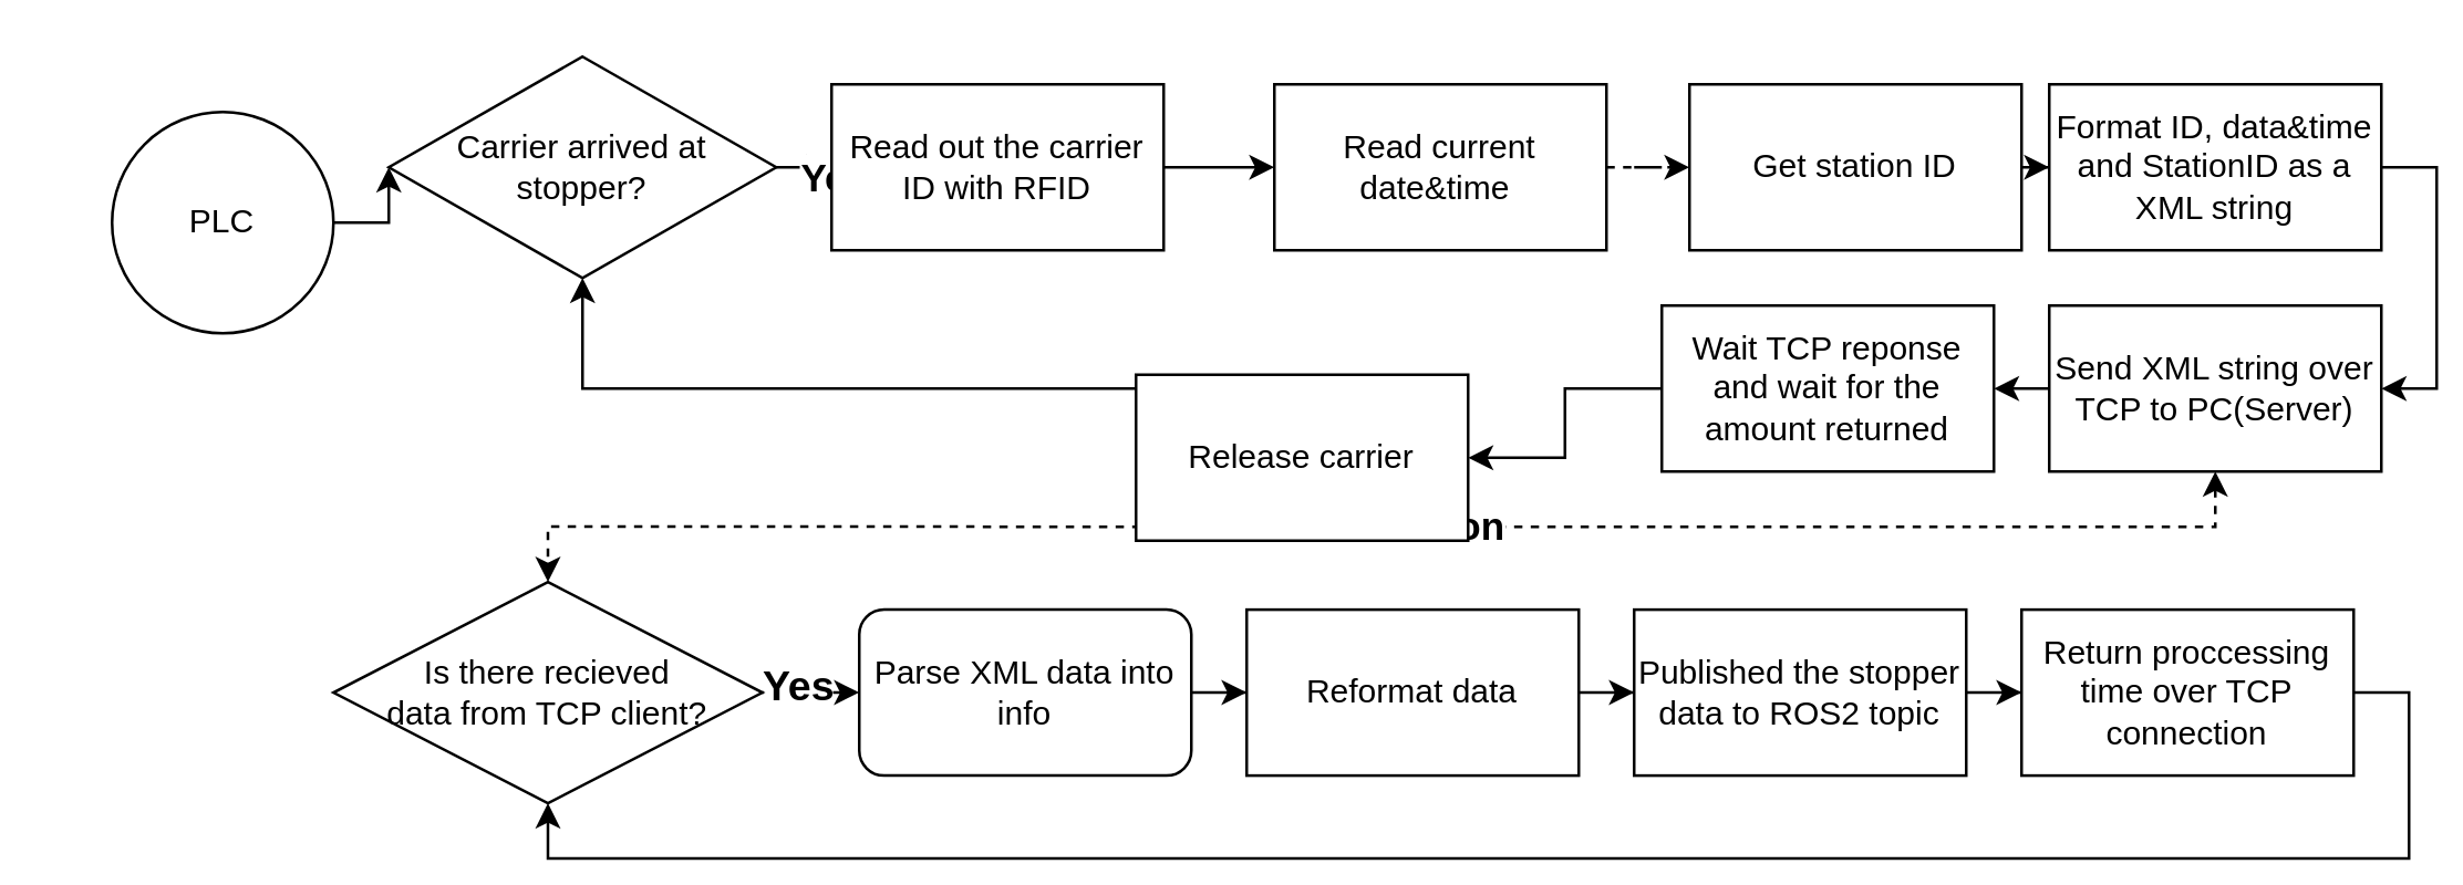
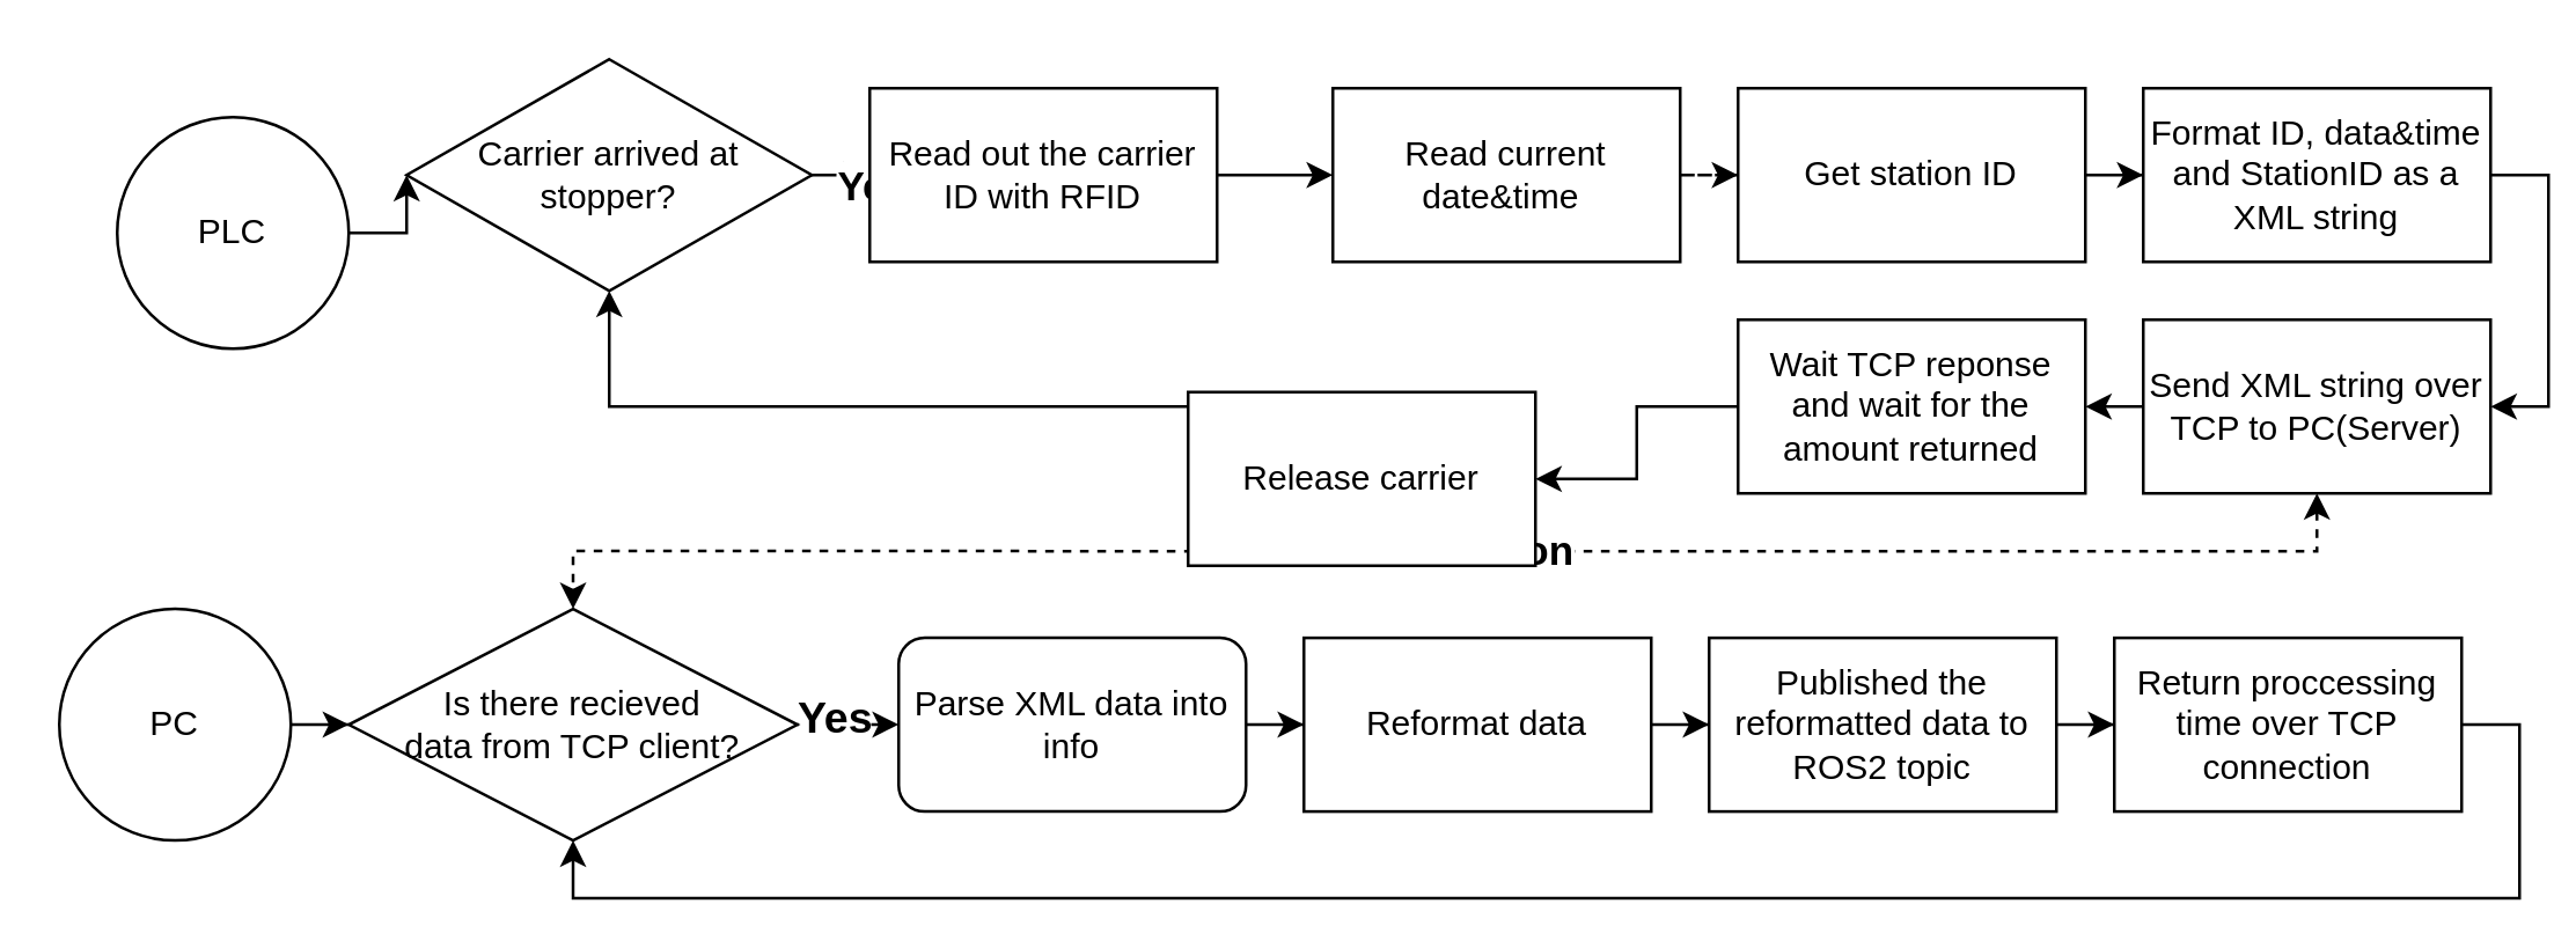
  <mxCell id="0" />
  <mxCell id="1" parent="0" />
  <mxCell id="2" value="" style="edgeStyle=orthogonalEdgeStyle;rounded=0;orthogonalLoop=1;jettySize=auto;html=1;" edge="1" parent="1" source="3" target="6"><mxGeometry relative="1" as="geometry" /></mxCell>
  <mxCell id="3" value="PLC" style="ellipse;whiteSpace=wrap;html=1;aspect=fixed;" vertex="1" parent="1"><mxGeometry x="40" y="40" width="80" height="80" as="geometry" /></mxCell>
  <mxCell id="4" value="" style="edgeStyle=orthogonalEdgeStyle;rounded=0;orthogonalLoop=1;jettySize=auto;html=1;" edge="1" parent="1" source="6" target="8"><mxGeometry relative="1" as="geometry" /></mxCell>
  <mxCell id="5" value="&lt;font style=&quot;font-size: 14px;&quot;&gt;&lt;b&gt;Yes&lt;/b&gt;&lt;/font&gt;" style="edgeLabel;html=1;align=center;verticalAlign=middle;resizable=0;points=[];" vertex="1" connectable="0" parent="4"><mxGeometry x="-0.35" y="3" relative="1" as="geometry"><mxPoint as="offset" /></mxGeometry></mxCell>
  <mxCell id="6" value="Carrier arrived at stopper?" style="rhombus;whiteSpace=wrap;html=1;" vertex="1" parent="1"><mxGeometry x="140" y="20" width="140" height="80" as="geometry" /></mxCell>
  <mxCell id="7" value="" style="edgeStyle=orthogonalEdgeStyle;rounded=0;orthogonalLoop=1;jettySize=auto;html=1;" edge="1" parent="1" source="8" target="10"><mxGeometry relative="1" as="geometry" /></mxCell>
  <mxCell id="8" value="Read out the carrier ID with RFID" style="whiteSpace=wrap;html=1;" vertex="1" parent="1"><mxGeometry x="300" y="30" width="120" height="60" as="geometry" /></mxCell>
  <mxCell id="9" value="" style="edgeStyle=orthogonalEdgeStyle;rounded=0;orthogonalLoop=1;jettySize=auto;html=1;dashed=1;" edge="1" parent="1" source="10" target="12"><mxGeometry relative="1" as="geometry" /></mxCell>
  <mxCell id="10" value="Read current date&amp;amp;time&amp;nbsp;" style="whiteSpace=wrap;html=1;" vertex="1" parent="1"><mxGeometry x="460" y="30" width="120" height="60" as="geometry" /></mxCell>
  <mxCell id="11" value="" style="edgeStyle=orthogonalEdgeStyle;rounded=0;orthogonalLoop=1;jettySize=auto;html=1;" edge="1" parent="1" source="12" target="14"><mxGeometry relative="1" as="geometry" /></mxCell>
- <mxCell id="12" value="Get station ID" style="whiteSpace=wrap;html=1;" vertex="1" parent="1"><mxGeometry x="610" y="30" width="120" height="60" as="geometry" /></mxCell>
+ <mxCell id="12" value="Get station ID" style="whiteSpace=wrap;html=1;" vertex="1" parent="1"><mxGeometry x="600" y="30" width="120" height="60" as="geometry" /></mxCell>
  <mxCell id="13" style="edgeStyle=orthogonalEdgeStyle;rounded=0;orthogonalLoop=1;jettySize=auto;html=1;exitX=1;exitY=0.5;exitDx=0;exitDy=0;entryX=1;entryY=0.5;entryDx=0;entryDy=0;" edge="1" parent="1" source="14" target="18"><mxGeometry relative="1" as="geometry" /></mxCell>
  <mxCell id="14" value="Format ID, data&amp;amp;time and StationID as a XML string" style="whiteSpace=wrap;html=1;" vertex="1" parent="1"><mxGeometry x="740" y="30" width="120" height="60" as="geometry" /></mxCell>
  <mxCell id="15" style="edgeStyle=orthogonalEdgeStyle;rounded=0;orthogonalLoop=1;jettySize=auto;html=1;exitX=0;exitY=0.5;exitDx=0;exitDy=0;entryX=1;entryY=0.5;entryDx=0;entryDy=0;" edge="1" parent="1" source="18" target="35"><mxGeometry relative="1" as="geometry" /></mxCell>
  <mxCell id="16" style="edgeStyle=orthogonalEdgeStyle;rounded=0;orthogonalLoop=1;jettySize=auto;html=1;exitX=0.5;exitY=1;exitDx=0;exitDy=0;entryX=0.5;entryY=0;entryDx=0;entryDy=0;dashed=1;startArrow=classic;startFill=1;" edge="1" parent="1" source="18" target="25"><mxGeometry relative="1" as="geometry" /></mxCell>
  <mxCell id="17" value="&lt;b&gt;&lt;font style=&quot;font-size: 14px;&quot;&gt;TCP connection&lt;/font&gt;&lt;/b&gt;" style="edgeLabel;html=1;align=center;verticalAlign=middle;resizable=0;points=[];" vertex="1" connectable="0" parent="16"><mxGeometry x="0.15" y="2" relative="1" as="geometry"><mxPoint x="39" y="-2" as="offset" /></mxGeometry></mxCell>
  <mxCell id="18" value="Send XML string over TCP to PC(Server)" style="whiteSpace=wrap;html=1;" vertex="1" parent="1"><mxGeometry x="740" y="110" width="120" height="60" as="geometry" /></mxCell>
  <mxCell id="19" style="edgeStyle=orthogonalEdgeStyle;rounded=0;orthogonalLoop=1;jettySize=auto;html=1;exitX=0;exitY=0.5;exitDx=0;exitDy=0;entryX=0.5;entryY=1;entryDx=0;entryDy=0;" edge="1" parent="1" source="20" target="6"><mxGeometry relative="1" as="geometry"><mxPoint x="120" y="120" as="targetPoint" /><Array as="points"><mxPoint x="210" y="140" /></Array></mxGeometry></mxCell>
  <mxCell id="20" value="Release carrier" style="whiteSpace=wrap;html=1;" vertex="1" parent="1"><mxGeometry x="410" y="135" width="120" height="60" as="geometry" /></mxCell>
+ <mxCell id="21" value="" style="edgeStyle=orthogonalEdgeStyle;rounded=0;orthogonalLoop=1;jettySize=auto;html=1;" edge="1" parent="1" source="22" target="25"><mxGeometry relative="1" as="geometry" /></mxCell>
+ <mxCell id="22" value="PC" style="ellipse;whiteSpace=wrap;html=1;aspect=fixed;" vertex="1" parent="1"><mxGeometry x="20" y="209.94" width="80" height="80" as="geometry" /></mxCell>
  <mxCell id="23" value="" style="edgeStyle=orthogonalEdgeStyle;rounded=0;orthogonalLoop=1;jettySize=auto;html=1;" edge="1" parent="1" source="25" target="27"><mxGeometry relative="1" as="geometry" /></mxCell>
  <mxCell id="24" value="&lt;font style=&quot;font-size: 15px;&quot;&gt;&lt;b&gt;Yes&lt;/b&gt;&lt;/font&gt;" style="edgeLabel;html=1;align=center;verticalAlign=middle;resizable=0;points=[];" vertex="1" connectable="0" parent="23"><mxGeometry x="-0.42" y="3" relative="1" as="geometry"><mxPoint as="offset" /></mxGeometry></mxCell>
  <mxCell id="25" value="Is there recieved &lt;br&gt;data from TCP client?" style="rhombus;whiteSpace=wrap;html=1;" vertex="1" parent="1"><mxGeometry x="120" y="209.94" width="155" height="80" as="geometry" /></mxCell>
  <mxCell id="26" value="" style="edgeStyle=orthogonalEdgeStyle;rounded=0;orthogonalLoop=1;jettySize=auto;html=1;" edge="1" parent="1" source="27" target="29"><mxGeometry relative="1" as="geometry" /></mxCell>
  <mxCell id="27" value="Parse XML data into info" style="whiteSpace=wrap;html=1;rounded=1;" vertex="1" parent="1"><mxGeometry x="310" y="219.94" width="120" height="60" as="geometry" /></mxCell>
  <mxCell id="28" value="" style="edgeStyle=orthogonalEdgeStyle;rounded=0;orthogonalLoop=1;jettySize=auto;html=1;" edge="1" parent="1" source="29" target="31"><mxGeometry relative="1" as="geometry" /></mxCell>
  <mxCell id="29" value="Reformat data" style="whiteSpace=wrap;html=1;" vertex="1" parent="1"><mxGeometry x="450" y="219.94" width="120" height="60" as="geometry" /></mxCell>
  <mxCell id="30" value="" style="edgeStyle=orthogonalEdgeStyle;rounded=0;orthogonalLoop=1;jettySize=auto;html=1;" edge="1" parent="1" source="31" target="33"><mxGeometry relative="1" as="geometry" /></mxCell>
- <mxCell id="31" value="Published the stopper data to ROS2 topic" style="whiteSpace=wrap;html=1;" vertex="1" parent="1"><mxGeometry x="590" y="219.94" width="120" height="60" as="geometry" /></mxCell>
+ <mxCell id="31" value="Published the reformatted data to ROS2 topic" style="whiteSpace=wrap;html=1;" vertex="1" parent="1"><mxGeometry x="590" y="219.94" width="120" height="60" as="geometry" /></mxCell>
  <mxCell id="32" style="edgeStyle=orthogonalEdgeStyle;rounded=0;orthogonalLoop=1;jettySize=auto;html=1;exitX=1;exitY=0.5;exitDx=0;exitDy=0;entryX=0.5;entryY=1;entryDx=0;entryDy=0;" edge="1" parent="1" source="33" target="25"><mxGeometry relative="1" as="geometry" /></mxCell>
  <mxCell id="33" value="Return proccessing time over TCP connection" style="whiteSpace=wrap;html=1;" vertex="1" parent="1"><mxGeometry x="730" y="219.94" width="120" height="60" as="geometry" /></mxCell>
  <mxCell id="34" style="edgeStyle=orthogonalEdgeStyle;rounded=0;orthogonalLoop=1;jettySize=auto;html=1;exitX=0;exitY=0.5;exitDx=0;exitDy=0;entryX=1;entryY=0.5;entryDx=0;entryDy=0;" edge="1" parent="1" source="35" target="20"><mxGeometry relative="1" as="geometry" /></mxCell>
  <mxCell id="35" value="Wait TCP reponse and wait for the amount returned" style="whiteSpace=wrap;html=1;" vertex="1" parent="1"><mxGeometry x="600" y="110" width="120" height="60" as="geometry" /></mxCell>
